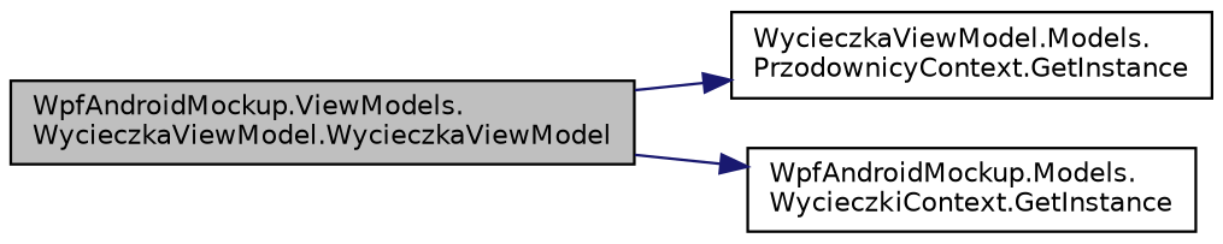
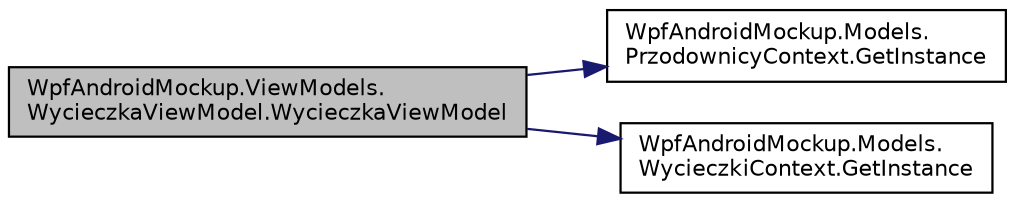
  digraph {
    rankdir=LR
    node [color=black fillcolor=white fontname=Helvetica fontsize=10 shape=record style=filled]
    edge [color=midnightblue fontname=Helvetica fontsize=10 labelfontname=Helvetica labelfontsize=10 style=solid]
    n1 [fillcolor=grey75 fontcolor=black height=0.2 label="WpfAndroidMockup.ViewModels.\lWycieczkaViewModel.WycieczkaViewModel" width=0.4]
-   n2 [height=0.2 label="WycieczkaViewModel.Models.\lPrzodownicyContext.GetInstance" width=0.4]
+   n2 [height=0.2 label="WpfAndroidMockup.Models.\lPrzodownicyContext.GetInstance" width=0.4]
    n3 [height=0.2 label="WpfAndroidMockup.Models.\lWycieczkiContext.GetInstance" width=0.4]
    n1 -> n2
    n1 -> n3
  }
